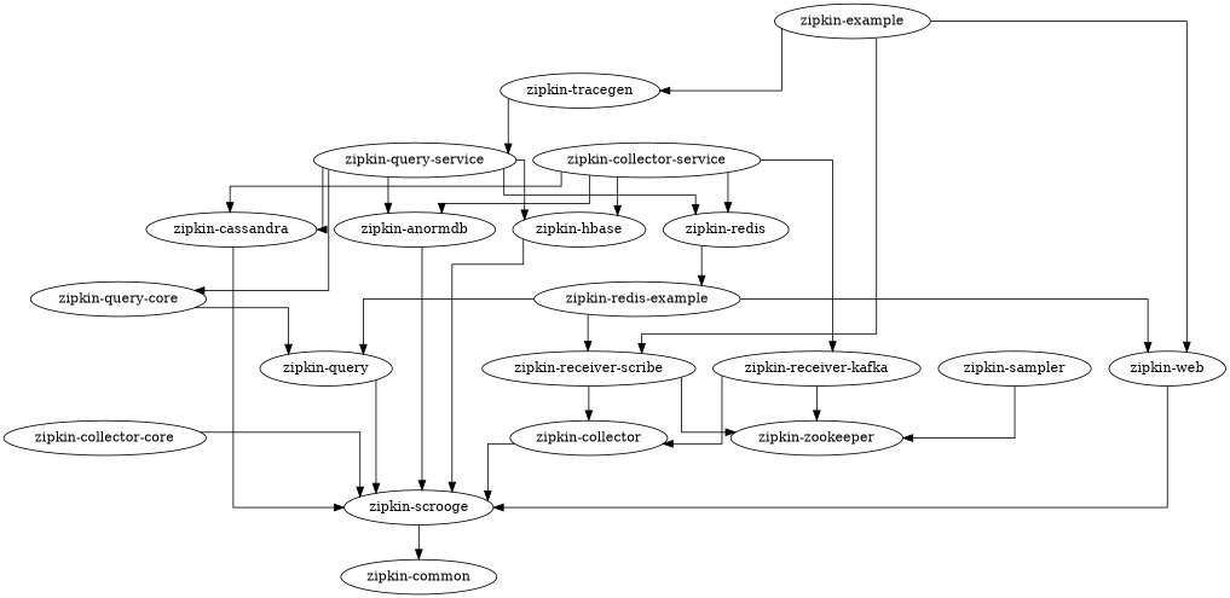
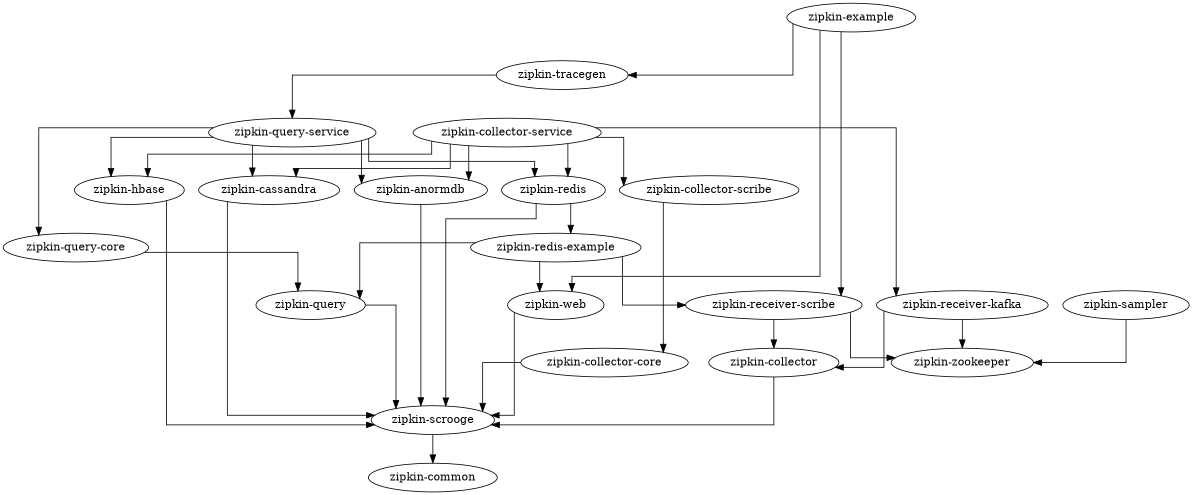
  digraph {
    splines=ortho
    "zipkin-cassandra"
    "zipkin-scrooge"
    "zipkin-common"
    "zipkin-anormdb"
    "zipkin-collector"
    "zipkin-collector-core"
+   "zipkin-collector-scribe"
    "zipkin-collector-service"
    "zipkin-receiver-kafka"
    "zipkin-redis"
    "zipkin-hbase"
    "zipkin-zookeeper"
    "zipkin-redis-example"
    "zipkin-example"
    "zipkin-tracegen"
    "zipkin-web"
    "zipkin-receiver-scribe"
    "zipkin-query-service"
    "zipkin-query-core"
    "zipkin-query"
    "zipkin-sampler"
    "zipkin-cassandra" -> "zipkin-scrooge"
    "zipkin-scrooge" -> "zipkin-common"
    "zipkin-anormdb" -> "zipkin-scrooge"
    "zipkin-collector" -> "zipkin-scrooge"
    "zipkin-collector-core" -> "zipkin-scrooge"
+   "zipkin-collector-scribe" -> "zipkin-collector-core"
    "zipkin-collector-service" -> "zipkin-cassandra"
    "zipkin-collector-service" -> "zipkin-anormdb"
+   "zipkin-collector-service" -> "zipkin-collector-scribe"
    "zipkin-collector-service" -> "zipkin-receiver-kafka"
    "zipkin-collector-service" -> "zipkin-redis"
    "zipkin-collector-service" -> "zipkin-hbase"
    "zipkin-receiver-kafka" -> "zipkin-collector"
    "zipkin-receiver-kafka" -> "zipkin-zookeeper"
+   "zipkin-redis" -> "zipkin-scrooge"
    "zipkin-redis" -> "zipkin-redis-example"
    "zipkin-hbase" -> "zipkin-scrooge"
    "zipkin-redis-example" -> "zipkin-web"
    "zipkin-redis-example" -> "zipkin-receiver-scribe"
    "zipkin-redis-example" -> "zipkin-query"
    "zipkin-example" -> "zipkin-tracegen"
    "zipkin-example" -> "zipkin-web"
    "zipkin-example" -> "zipkin-receiver-scribe"
    "zipkin-tracegen" -> "zipkin-query-service"
    "zipkin-web" -> "zipkin-scrooge"
    "zipkin-receiver-scribe" -> "zipkin-collector"
    "zipkin-receiver-scribe" -> "zipkin-zookeeper"
    "zipkin-query-service" -> "zipkin-cassandra"
    "zipkin-query-service" -> "zipkin-anormdb"
    "zipkin-query-service" -> "zipkin-redis"
    "zipkin-query-service" -> "zipkin-hbase"
    "zipkin-query-service" -> "zipkin-query-core"
    "zipkin-query-core" -> "zipkin-query"
    "zipkin-query" -> "zipkin-scrooge"
    "zipkin-sampler" -> "zipkin-zookeeper"
  }
